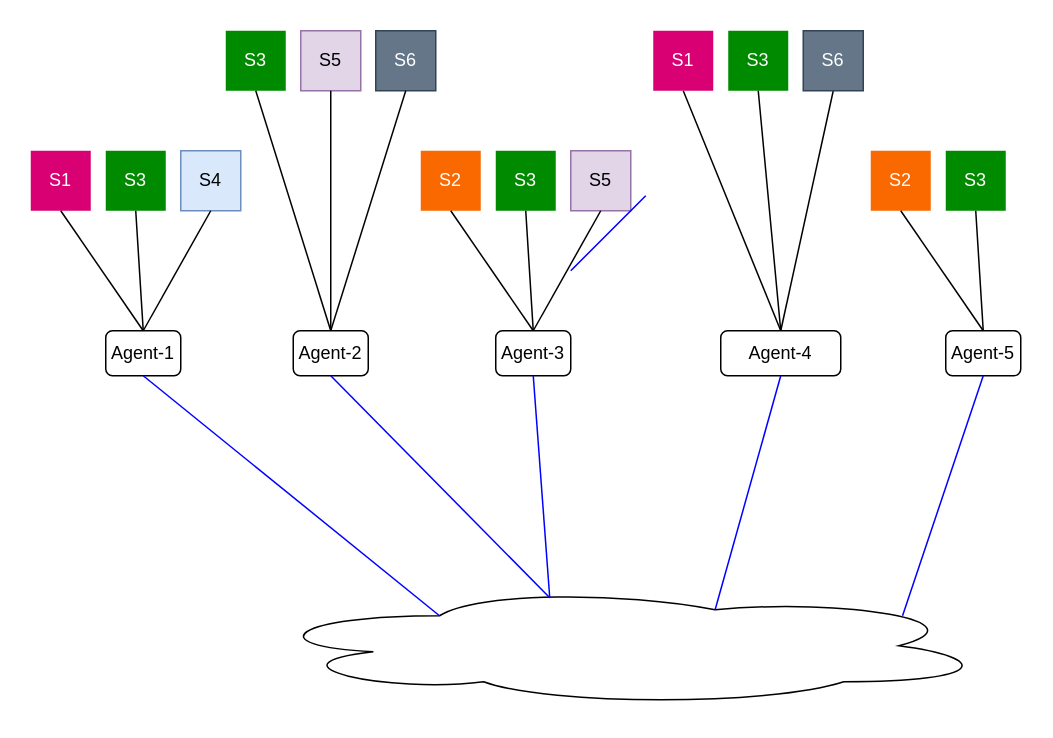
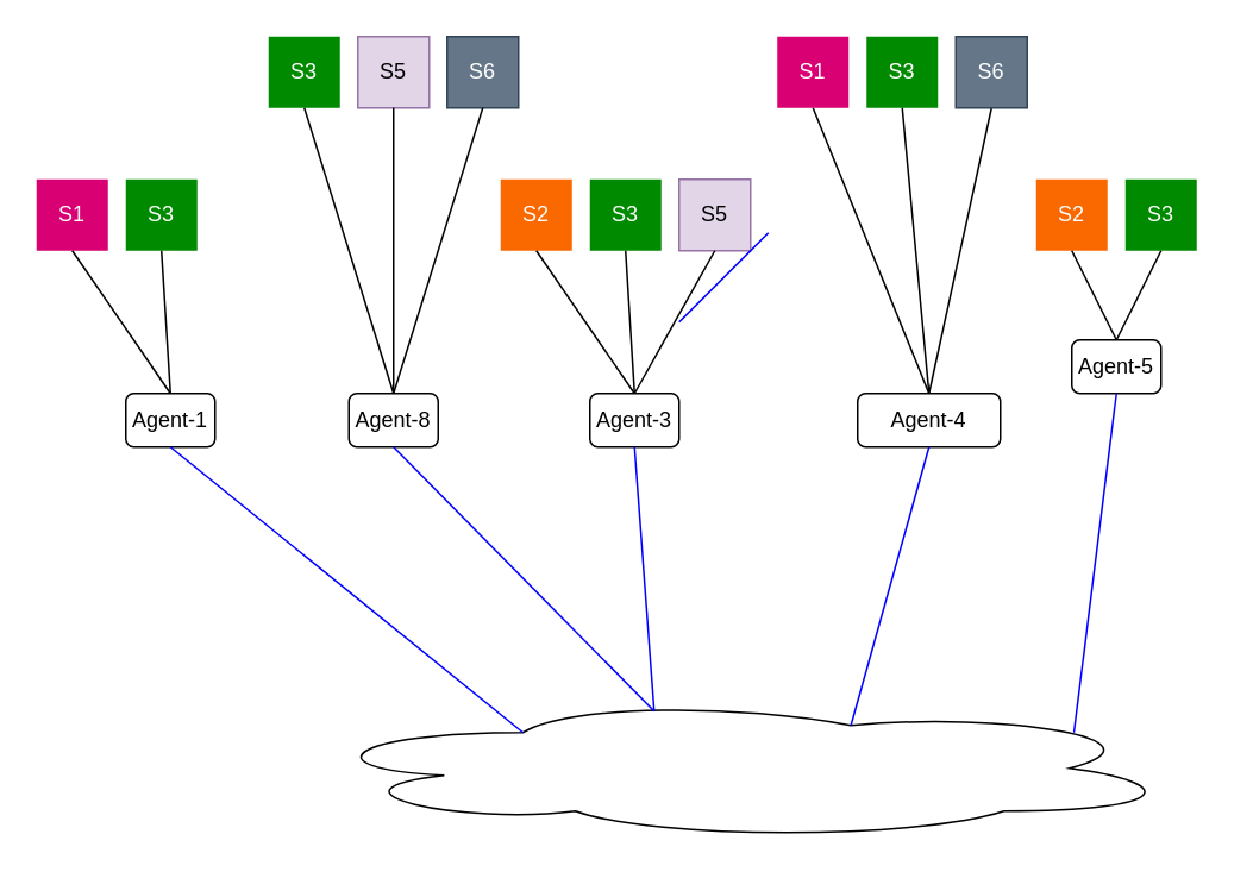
  <mxCell id="0" />
  <mxCell id="1" parent="0" />
  <mxCell id="2" value="S1" style="rounded=0;whiteSpace=wrap;html=1;fillColor=#d80073;fontColor=#ffffff;strokeColor=none;" parent="1" vertex="1"><mxGeometry x="20" y="100" width="40" height="40" as="geometry" /></mxCell>
  <mxCell id="3" value="S3" style="rounded=0;whiteSpace=wrap;html=1;fillColor=#008a00;fontColor=#ffffff;strokeColor=none;" parent="1" vertex="1"><mxGeometry x="70" y="100" width="40" height="40" as="geometry" /></mxCell>
- <mxCell id="4" value="S4" style="rounded=0;whiteSpace=wrap;html=1;fillColor=#dae8fc;strokeColor=#6c8ebf;" parent="1" vertex="1"><mxGeometry x="120" y="100" width="40" height="40" as="geometry" /></mxCell>
  <mxCell id="5" value="S3" style="rounded=0;whiteSpace=wrap;html=1;fillColor=#008a00;fontColor=#ffffff;strokeColor=none;" parent="1" vertex="1"><mxGeometry x="150" y="20" width="40" height="40" as="geometry" /></mxCell>
  <mxCell id="6" value="S5" style="rounded=0;whiteSpace=wrap;html=1;fillColor=#e1d5e7;strokeColor=#9673a6;" parent="1" vertex="1"><mxGeometry x="200" y="20" width="40" height="40" as="geometry" /></mxCell>
  <mxCell id="7" value="S6" style="rounded=0;whiteSpace=wrap;html=1;fillColor=#647687;strokeColor=#314354;fontColor=#ffffff;" parent="1" vertex="1"><mxGeometry x="250" y="20" width="40" height="40" as="geometry" /></mxCell>
  <mxCell id="8" value="Agent-1" style="rounded=1;whiteSpace=wrap;html=1;" parent="1" vertex="1"><mxGeometry x="70" y="220" width="50" height="30" as="geometry" /></mxCell>
- <mxCell id="9" value="Agent-2" style="rounded=1;whiteSpace=wrap;html=1;" parent="1" vertex="1"><mxGeometry x="195" y="220" width="50" height="30" as="geometry" /></mxCell>
+ <mxCell id="9" value="Agent-8" style="rounded=1;whiteSpace=wrap;html=1;" parent="1" vertex="1"><mxGeometry x="195" y="220" width="50" height="30" as="geometry" /></mxCell>
  <mxCell id="10" value="" style="endArrow=none;html=1;entryX=0.5;entryY=1;entryDx=0;entryDy=0;exitX=0.5;exitY=0;exitDx=0;exitDy=0;" parent="1" source="8" target="2" edge="1"><mxGeometry width="50" height="50" relative="1" as="geometry"><mxPoint x="330" y="200" as="sourcePoint" /><mxPoint x="380" y="150" as="targetPoint" /></mxGeometry></mxCell>
  <mxCell id="11" value="" style="endArrow=none;html=1;entryX=0.5;entryY=1;entryDx=0;entryDy=0;exitX=0.5;exitY=0;exitDx=0;exitDy=0;" parent="1" source="8" target="3" edge="1"><mxGeometry width="50" height="50" relative="1" as="geometry"><mxPoint x="330" y="200" as="sourcePoint" /><mxPoint x="380" y="150" as="targetPoint" /></mxGeometry></mxCell>
- <mxCell id="12" value="" style="endArrow=none;html=1;entryX=0.5;entryY=1;entryDx=0;entryDy=0;exitX=0.5;exitY=0;exitDx=0;exitDy=0;" parent="1" source="8" target="4" edge="1"><mxGeometry width="50" height="50" relative="1" as="geometry"><mxPoint x="150" y="190" as="sourcePoint" /><mxPoint x="200" y="140" as="targetPoint" /></mxGeometry></mxCell>
  <mxCell id="13" value="" style="endArrow=none;html=1;exitX=0.5;exitY=0;exitDx=0;exitDy=0;" parent="1" source="9" edge="1"><mxGeometry width="50" height="50" relative="1" as="geometry"><mxPoint x="-30" y="180" as="sourcePoint" /><mxPoint x="170" y="60" as="targetPoint" /></mxGeometry></mxCell>
  <mxCell id="14" value="" style="endArrow=none;html=1;exitX=0.5;exitY=0;exitDx=0;exitDy=0;" parent="1" source="9" edge="1"><mxGeometry width="50" height="50" relative="1" as="geometry"><mxPoint x="150" y="200" as="sourcePoint" /><mxPoint x="220" y="60" as="targetPoint" /></mxGeometry></mxCell>
  <mxCell id="15" value="" style="endArrow=none;html=1;exitX=0.5;exitY=0;exitDx=0;exitDy=0;entryX=0.5;entryY=1;entryDx=0;entryDy=0;" parent="1" source="9" target="7" edge="1"><mxGeometry width="50" height="50" relative="1" as="geometry"><mxPoint x="150" y="210" as="sourcePoint" /><mxPoint x="150" y="50" as="targetPoint" /></mxGeometry></mxCell>
  <mxCell id="16" value="S2" style="rounded=0;whiteSpace=wrap;html=1;fillColor=#fa6800;fontColor=#ffffff;strokeColor=none;" parent="1" vertex="1"><mxGeometry x="280" y="100" width="40" height="40" as="geometry" /></mxCell>
  <mxCell id="17" value="S3" style="rounded=0;whiteSpace=wrap;html=1;fillColor=#008a00;fontColor=#ffffff;strokeColor=none;" parent="1" vertex="1"><mxGeometry x="330" y="100" width="40" height="40" as="geometry" /></mxCell>
  <mxCell id="18" value="S5" style="rounded=0;whiteSpace=wrap;html=1;fillColor=#e1d5e7;strokeColor=#9673a6;" parent="1" vertex="1"><mxGeometry x="380" y="100" width="40" height="40" as="geometry" /></mxCell>
  <mxCell id="19" value="Agent-3" style="rounded=1;whiteSpace=wrap;html=1;" parent="1" vertex="1"><mxGeometry x="330" y="220" width="50" height="30" as="geometry" /></mxCell>
  <mxCell id="20" value="" style="endArrow=none;html=1;entryX=0.5;entryY=1;entryDx=0;entryDy=0;exitX=0.5;exitY=0;exitDx=0;exitDy=0;" parent="1" source="19" target="16" edge="1"><mxGeometry width="50" height="50" relative="1" as="geometry"><mxPoint x="590" y="200" as="sourcePoint" /><mxPoint x="640" y="150" as="targetPoint" /></mxGeometry></mxCell>
  <mxCell id="21" value="" style="endArrow=none;html=1;entryX=0.5;entryY=1;entryDx=0;entryDy=0;exitX=0.5;exitY=0;exitDx=0;exitDy=0;" parent="1" source="19" target="17" edge="1"><mxGeometry width="50" height="50" relative="1" as="geometry"><mxPoint x="590" y="200" as="sourcePoint" /><mxPoint x="640" y="150" as="targetPoint" /></mxGeometry></mxCell>
  <mxCell id="22" value="" style="endArrow=none;html=1;entryX=0.5;entryY=1;entryDx=0;entryDy=0;exitX=0.5;exitY=0;exitDx=0;exitDy=0;" parent="1" source="19" target="18" edge="1"><mxGeometry width="50" height="50" relative="1" as="geometry"><mxPoint x="410" y="190" as="sourcePoint" /><mxPoint x="460" y="140" as="targetPoint" /></mxGeometry></mxCell>
  <mxCell id="23" value="S3" style="rounded=0;whiteSpace=wrap;html=1;fillColor=#008a00;fontColor=#ffffff;strokeColor=none;" parent="1" vertex="1"><mxGeometry x="485" y="20" width="40" height="40" as="geometry" /></mxCell>
  <mxCell id="24" value="Agent-4" style="rounded=1;whiteSpace=wrap;html=1;" parent="1" vertex="1"><mxGeometry x="480" y="220" width="80" height="30" as="geometry" /></mxCell>
  <mxCell id="25" value="" style="endArrow=none;html=1;exitX=0.5;exitY=0;exitDx=0;exitDy=0;" parent="1" source="24" edge="1"><mxGeometry width="50" height="50" relative="1" as="geometry"><mxPoint x="255" y="180" as="sourcePoint" /><mxPoint x="455" y="60" as="targetPoint" /></mxGeometry></mxCell>
  <mxCell id="26" value="" style="endArrow=none;html=1;exitX=0.5;exitY=0;exitDx=0;exitDy=0;" parent="1" source="24" edge="1"><mxGeometry width="50" height="50" relative="1" as="geometry"><mxPoint x="435" y="200" as="sourcePoint" /><mxPoint x="505" y="60" as="targetPoint" /></mxGeometry></mxCell>
  <mxCell id="27" value="" style="endArrow=none;html=1;exitX=0.5;exitY=0;exitDx=0;exitDy=0;entryX=0.5;entryY=1;entryDx=0;entryDy=0;" parent="1" source="24" target="29" edge="1"><mxGeometry width="50" height="50" relative="1" as="geometry"><mxPoint x="435" y="210" as="sourcePoint" /><mxPoint x="435" y="50" as="targetPoint" /></mxGeometry></mxCell>
  <mxCell id="28" value="S1" style="rounded=0;whiteSpace=wrap;html=1;fillColor=#d80073;fontColor=#ffffff;strokeColor=none;" parent="1" vertex="1"><mxGeometry x="435" y="20" width="40" height="40" as="geometry" /></mxCell>
  <mxCell id="29" value="S6" style="rounded=0;whiteSpace=wrap;html=1;fillColor=#647687;strokeColor=#314354;fontColor=#ffffff;" parent="1" vertex="1"><mxGeometry x="535" y="20" width="40" height="40" as="geometry" /></mxCell>
  <mxCell id="30" value="S2" style="rounded=0;whiteSpace=wrap;html=1;fillColor=#fa6800;fontColor=#ffffff;strokeColor=none;" parent="1" vertex="1"><mxGeometry x="580" y="100" width="40" height="40" as="geometry" /></mxCell>
  <mxCell id="31" value="S3" style="rounded=0;whiteSpace=wrap;html=1;fillColor=#008a00;fontColor=#ffffff;strokeColor=none;" parent="1" vertex="1"><mxGeometry x="630" y="100" width="40" height="40" as="geometry" /></mxCell>
- <mxCell id="32" value="Agent-5" style="rounded=1;whiteSpace=wrap;html=1;" parent="1" vertex="1"><mxGeometry x="630" y="220" width="50" height="30" as="geometry" /></mxCell>
+ <mxCell id="32" value="Agent-5" style="rounded=1;whiteSpace=wrap;html=1;" parent="1" vertex="1"><mxGeometry x="600" y="190" width="50" height="30" as="geometry" /></mxCell>
  <mxCell id="33" value="" style="endArrow=none;html=1;entryX=0.5;entryY=1;entryDx=0;entryDy=0;exitX=0.5;exitY=0;exitDx=0;exitDy=0;" parent="1" source="32" target="30" edge="1"><mxGeometry width="50" height="50" relative="1" as="geometry"><mxPoint x="890" y="200" as="sourcePoint" /><mxPoint x="940" y="150" as="targetPoint" /></mxGeometry></mxCell>
  <mxCell id="34" value="" style="endArrow=none;html=1;entryX=0.5;entryY=1;entryDx=0;entryDy=0;exitX=0.5;exitY=0;exitDx=0;exitDy=0;" parent="1" source="32" target="31" edge="1"><mxGeometry width="50" height="50" relative="1" as="geometry"><mxPoint x="890" y="200" as="sourcePoint" /><mxPoint x="940" y="150" as="targetPoint" /></mxGeometry></mxCell>
  <mxCell id="35" value="" style="ellipse;shape=cloud;whiteSpace=wrap;html=1;" vertex="1" parent="1"><mxGeometry x="170" y="390" width="490" height="80" as="geometry" /></mxCell>
  <mxCell id="36" value="" style="endArrow=none;html=1;entryX=0.5;entryY=1;entryDx=0;entryDy=0;exitX=0.25;exitY=0.25;exitDx=0;exitDy=0;exitPerimeter=0;strokeColor=#0000FF;" edge="1" parent="1" source="35" target="8"><mxGeometry width="50" height="50" relative="1" as="geometry"><mxPoint x="380" y="180" as="sourcePoint" /><mxPoint x="430" y="130" as="targetPoint" /></mxGeometry></mxCell>
  <mxCell id="37" value="" style="endArrow=none;html=1;strokeColor=#0000FF;" edge="1" parent="1"><mxGeometry width="50" height="50" relative="1" as="geometry"><mxPoint x="380" y="180" as="sourcePoint" /><mxPoint x="430" y="130" as="targetPoint" /></mxGeometry></mxCell>
  <mxCell id="38" value="" style="endArrow=none;html=1;strokeColor=#0000FF;entryX=0.5;entryY=1;entryDx=0;entryDy=0;exitX=0.4;exitY=0.1;exitDx=0;exitDy=0;exitPerimeter=0;" edge="1" parent="1" source="35" target="9"><mxGeometry width="50" height="50" relative="1" as="geometry"><mxPoint x="260" y="300" as="sourcePoint" /><mxPoint x="310" y="250" as="targetPoint" /></mxGeometry></mxCell>
  <mxCell id="39" value="" style="endArrow=none;html=1;strokeColor=#0000FF;entryX=0.5;entryY=1;entryDx=0;entryDy=0;exitX=0.4;exitY=0.1;exitDx=0;exitDy=0;exitPerimeter=0;" edge="1" parent="1" source="35" target="19"><mxGeometry width="50" height="50" relative="1" as="geometry"><mxPoint x="380" y="508" as="sourcePoint" /><mxPoint x="234" y="360" as="targetPoint" /></mxGeometry></mxCell>
  <mxCell id="40" value="" style="endArrow=none;html=1;strokeColor=#0000FF;entryX=0.5;entryY=1;entryDx=0;entryDy=0;exitX=0.625;exitY=0.2;exitDx=0;exitDy=0;exitPerimeter=0;" edge="1" parent="1" source="35" target="24"><mxGeometry width="50" height="50" relative="1" as="geometry"><mxPoint x="431" y="508" as="sourcePoint" /><mxPoint x="420" y="360" as="targetPoint" /></mxGeometry></mxCell>
  <mxCell id="41" value="" style="endArrow=none;html=1;strokeColor=#0000FF;entryX=0.5;entryY=1;entryDx=0;entryDy=0;exitX=0.88;exitY=0.25;exitDx=0;exitDy=0;exitPerimeter=0;" edge="1" parent="1" source="35" target="32"><mxGeometry width="50" height="50" relative="1" as="geometry"><mxPoint x="650" y="536" as="sourcePoint" /><mxPoint x="678.75" y="380" as="targetPoint" /></mxGeometry></mxCell>
